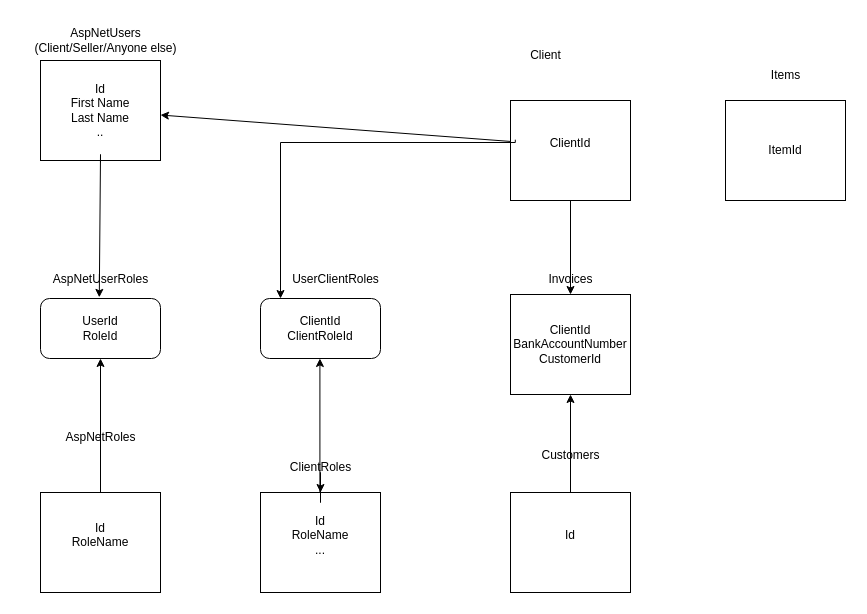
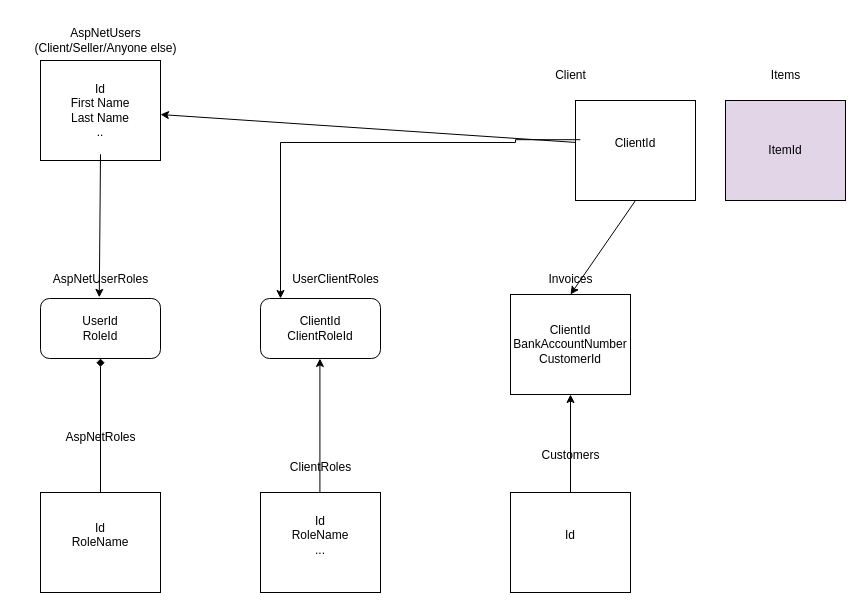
  <mxCell id="0" />
  <mxCell id="1" parent="0" />
  <mxCell id="2" value="Id&lt;div&gt;First Name&lt;/div&gt;&lt;div&gt;Last Name&lt;/div&gt;&lt;div&gt;..&lt;/div&gt;" style="rounded=0;whiteSpace=wrap;html=1;" vertex="1" parent="1"><mxGeometry x="40" y="60" width="120" height="100" as="geometry" /></mxCell>
  <mxCell id="3" value="AspNetUsers&lt;div&gt;(Client/Seller/Anyone else)&lt;/div&gt;" style="text;html=1;align=center;verticalAlign=middle;resizable=0;points=[];autosize=1;strokeColor=none;fillColor=none;" vertex="1" parent="1"><mxGeometry y="20" width="170" height="40" as="geometry" x="20" /></mxCell>
  <mxCell id="4" value="UserId&lt;div&gt;RoleId&lt;/div&gt;" style="rounded=1;whiteSpace=wrap;html=1;" vertex="1" parent="1"><mxGeometry x="40" y="298" width="120" height="60" as="geometry" /></mxCell>
- <mxCell id="5" value="" style="endArrow=classic;html=1;rounded=0;entryX=0.5;entryY=1;entryDx=0;entryDy=0;exitX=0.5;exitY=0;exitDx=0;exitDy=0;" edge="1" parent="1" source="13" target="4"><mxGeometry width="50" height="50" relative="1" as="geometry"><mxPoint x="200" y="152" as="sourcePoint" /><mxPoint x="340" y="274" as="targetPoint" /><Array as="points" /></mxGeometry></mxCell>
+ <mxCell id="5" value="" style="endArrow=diamond;html=1;rounded=0;entryX=0.5;entryY=1;entryDx=0;entryDy=0;exitX=0.5;exitY=0;exitDx=0;exitDy=0;" edge="1" parent="1" source="13" target="4"><mxGeometry width="50" height="50" relative="1" as="geometry"><mxPoint x="200" y="152" as="sourcePoint" /><mxPoint x="340" y="274" as="targetPoint" /><Array as="points" /></mxGeometry></mxCell>
  <mxCell id="6" value="" style="endArrow=classic;html=1;rounded=0;entryX=0.49;entryY=1.095;entryDx=0;entryDy=0;entryPerimeter=0;" edge="1" parent="1" target="12"><mxGeometry width="50" height="50" relative="1" as="geometry"><mxPoint x="100" y="162" as="sourcePoint" /><mxPoint x="370" y="144" as="targetPoint" /><Array as="points"><mxPoint x="100" y="154" /></Array></mxGeometry></mxCell>
  <mxCell id="7" value="ClientId&lt;div&gt;BankAccountNumber&lt;/div&gt;&lt;div&gt;CustomerId&lt;/div&gt;" style="rounded=0;whiteSpace=wrap;html=1;" vertex="1" parent="1"><mxGeometry x="510" y="294" width="120" height="100" as="geometry" /></mxCell>
  <mxCell id="8" value="" style="endArrow=classic;html=1;rounded=0;entryX=0.5;entryY=0;entryDx=0;entryDy=0;exitX=0.5;exitY=1;exitDx=0;exitDy=0;" edge="1" parent="1" source="17" target="7"><mxGeometry width="50" height="50" relative="1" as="geometry"><mxPoint x="690" y="204" as="sourcePoint" /><mxPoint x="560" y="264" as="targetPoint" /></mxGeometry></mxCell>
  <mxCell id="9" value="" style="endArrow=classic;html=1;rounded=0;exitX=1;exitY=0.5;exitDx=0;exitDy=0;" edge="1" parent="1" source="15" target="2"><mxGeometry width="50" height="50" relative="1" as="geometry"><mxPoint x="753.36" y="148.8" as="sourcePoint" /><mxPoint x="820" y="149" as="targetPoint" /></mxGeometry></mxCell>
- <mxCell id="10" value="ItemId" style="rounded=0;whiteSpace=wrap;html=1;" vertex="1" parent="1"><mxGeometry x="725" y="100" width="120" height="100" as="geometry" /></mxCell>
+ <mxCell id="10" value="ItemId" style="rounded=0;whiteSpace=wrap;html=1;fillColor=#e1d5e7;" vertex="1" parent="1"><mxGeometry x="725" y="100" width="120" height="100" as="geometry" /></mxCell>
  <mxCell id="11" value="Items" style="text;html=1;align=center;verticalAlign=middle;resizable=0;points=[];autosize=1;strokeColor=none;fillColor=none;" vertex="1" parent="1"><mxGeometry x="760" y="60" width="50" height="30" as="geometry" /></mxCell>
  <mxCell id="12" value="AspNetUserRoles" style="text;html=1;align=center;verticalAlign=middle;resizable=0;points=[];autosize=1;strokeColor=none;fillColor=none;" vertex="1" parent="1"><mxGeometry x="40" y="264" width="120" height="30" as="geometry" /></mxCell>
  <mxCell id="13" value="Id&lt;div&gt;RoleName&lt;/div&gt;&lt;div&gt;&lt;br&gt;&lt;/div&gt;" style="rounded=0;whiteSpace=wrap;html=1;" vertex="1" parent="1"><mxGeometry x="40" y="492" width="120" height="100" as="geometry" /></mxCell>
  <mxCell id="14" value="AspNetRoles" style="text;html=1;align=center;verticalAlign=middle;resizable=0;points=[];autosize=1;strokeColor=none;fillColor=none;" vertex="1" parent="1"><mxGeometry x="55" y="422" width="90" height="30" as="geometry" /></mxCell>
- <mxCell id="15" value="ClientId&lt;div&gt;&lt;br&gt;&lt;/div&gt;" style="rounded=0;whiteSpace=wrap;html=1;" vertex="1" parent="1"><mxGeometry x="510" y="100" width="120" height="100" as="geometry" /></mxCell>
+ <mxCell id="15" value="ClientId&lt;div&gt;&lt;br&gt;&lt;/div&gt;" style="rounded=0;whiteSpace=wrap;html=1;" vertex="1" parent="1"><mxGeometry x="575" y="100" width="120" height="100" as="geometry" /></mxCell>
  <mxCell id="16" value="" style="endArrow=classic;html=1;rounded=0;entryX=0.5;entryY=0;entryDx=0;entryDy=0;exitX=0.5;exitY=1;exitDx=0;exitDy=0;" edge="1" parent="1" source="15" target="7"><mxGeometry width="50" height="50" relative="1" as="geometry"><mxPoint x="570" y="200" as="sourcePoint" /><mxPoint x="570" y="294" as="targetPoint" /></mxGeometry></mxCell>
  <mxCell id="17" value="Invoices" style="text;html=1;align=center;verticalAlign=middle;resizable=0;points=[];autosize=1;strokeColor=none;fillColor=none;" vertex="1" parent="1"><mxGeometry x="535" y="264" width="70" height="30" as="geometry" /></mxCell>
- <mxCell id="18" value="Client" style="text;html=1;align=center;verticalAlign=middle;resizable=0;points=[];autosize=1;strokeColor=none;fillColor=none;" vertex="1" parent="1"><mxGeometry x="520" y="40" width="50" height="30" as="geometry" /></mxCell>
+ <mxCell id="18" value="Client" style="text;html=1;align=center;verticalAlign=middle;resizable=0;points=[];autosize=1;strokeColor=none;fillColor=none;" vertex="1" parent="1"><mxGeometry x="545" y="60" width="50" height="30" as="geometry" /></mxCell>
  <mxCell id="19" value="Id&lt;div&gt;&lt;br&gt;&lt;/div&gt;" style="rounded=0;whiteSpace=wrap;html=1;" vertex="1" parent="1"><mxGeometry x="510" y="492" width="120" height="100" as="geometry" /></mxCell>
  <mxCell id="20" value="" style="endArrow=classic;html=1;rounded=0;exitX=0.5;exitY=0;exitDx=0;exitDy=0;entryX=0.5;entryY=1;entryDx=0;entryDy=0;" edge="1" parent="1" source="19" target="7"><mxGeometry width="50" height="50" relative="1" as="geometry"><mxPoint x="570" y="474" as="sourcePoint" /><mxPoint x="620" y="424" as="targetPoint" /></mxGeometry></mxCell>
  <mxCell id="21" value="Customers" style="text;html=1;align=center;verticalAlign=middle;resizable=0;points=[];autosize=1;strokeColor=none;fillColor=none;" vertex="1" parent="1"><mxGeometry x="530" y="440" width="80" height="30" as="geometry" /></mxCell>
  <mxCell id="22" value="" style="edgeStyle=orthogonalEdgeStyle;rounded=0;orthogonalLoop=1;jettySize=auto;html=1;exitX=0.04;exitY=0.392;exitDx=0;exitDy=0;exitPerimeter=0;" edge="1" parent="1" source="15" target="23"><mxGeometry relative="1" as="geometry"><Array as="points"><mxPoint x="515" y="142" /><mxPoint x="280" y="142" /></Array><mxPoint x="330" y="142" as="sourcePoint" /></mxGeometry></mxCell>
  <mxCell id="23" value="ClientId&lt;div&gt;ClientRoleId&lt;/div&gt;" style="rounded=1;whiteSpace=wrap;html=1;" vertex="1" parent="1"><mxGeometry x="260" y="298" width="120" height="60" as="geometry" /></mxCell>
  <mxCell id="24" value="" style="endArrow=classic;html=1;rounded=0;entryX=0.5;entryY=1;entryDx=0;entryDy=0;" edge="1" parent="1"><mxGeometry width="50" height="50" relative="1" as="geometry"><mxPoint x="319.41" y="492" as="sourcePoint" /><mxPoint x="319.41" y="358" as="targetPoint" /><Array as="points" /></mxGeometry></mxCell>
  <mxCell id="25" value="UserClientRoles" style="text;html=1;align=center;verticalAlign=middle;resizable=0;points=[];autosize=1;strokeColor=none;fillColor=none;" vertex="1" parent="1"><mxGeometry x="280" y="264" width="110" height="30" as="geometry" /></mxCell>
  <mxCell id="26" value="" style="endArrow=classic;html=1;rounded=0;entryX=0.5;entryY=1;entryDx=0;entryDy=0;" edge="1" parent="1" target="27"><mxGeometry width="50" height="50" relative="1" as="geometry"><mxPoint x="330" y="502" as="sourcePoint" /><mxPoint x="320" y="358" as="targetPoint" /><Array as="points"><mxPoint x="370" y="502" /><mxPoint x="310" y="502" /></Array></mxGeometry></mxCell>
  <mxCell id="27" value="Id&lt;div&gt;RoleName&lt;/div&gt;&lt;div&gt;...&lt;/div&gt;&lt;div&gt;&lt;br&gt;&lt;/div&gt;" style="rounded=0;whiteSpace=wrap;html=1;" vertex="1" parent="1"><mxGeometry x="260" y="492" width="120" height="100" as="geometry" /></mxCell>
- <mxCell id="28" value="" style="edgeStyle=orthogonalEdgeStyle;rounded=0;orthogonalLoop=1;jettySize=auto;html=1;" edge="1" parent="1" source="29" target="27"><mxGeometry relative="1" as="geometry" /></mxCell>
  <mxCell id="29" value="ClientRoles" style="text;html=1;align=center;verticalAlign=middle;resizable=0;points=[];autosize=1;strokeColor=none;fillColor=none;" vertex="1" parent="1"><mxGeometry x="280" y="452" width="80" height="30" as="geometry" /></mxCell>
